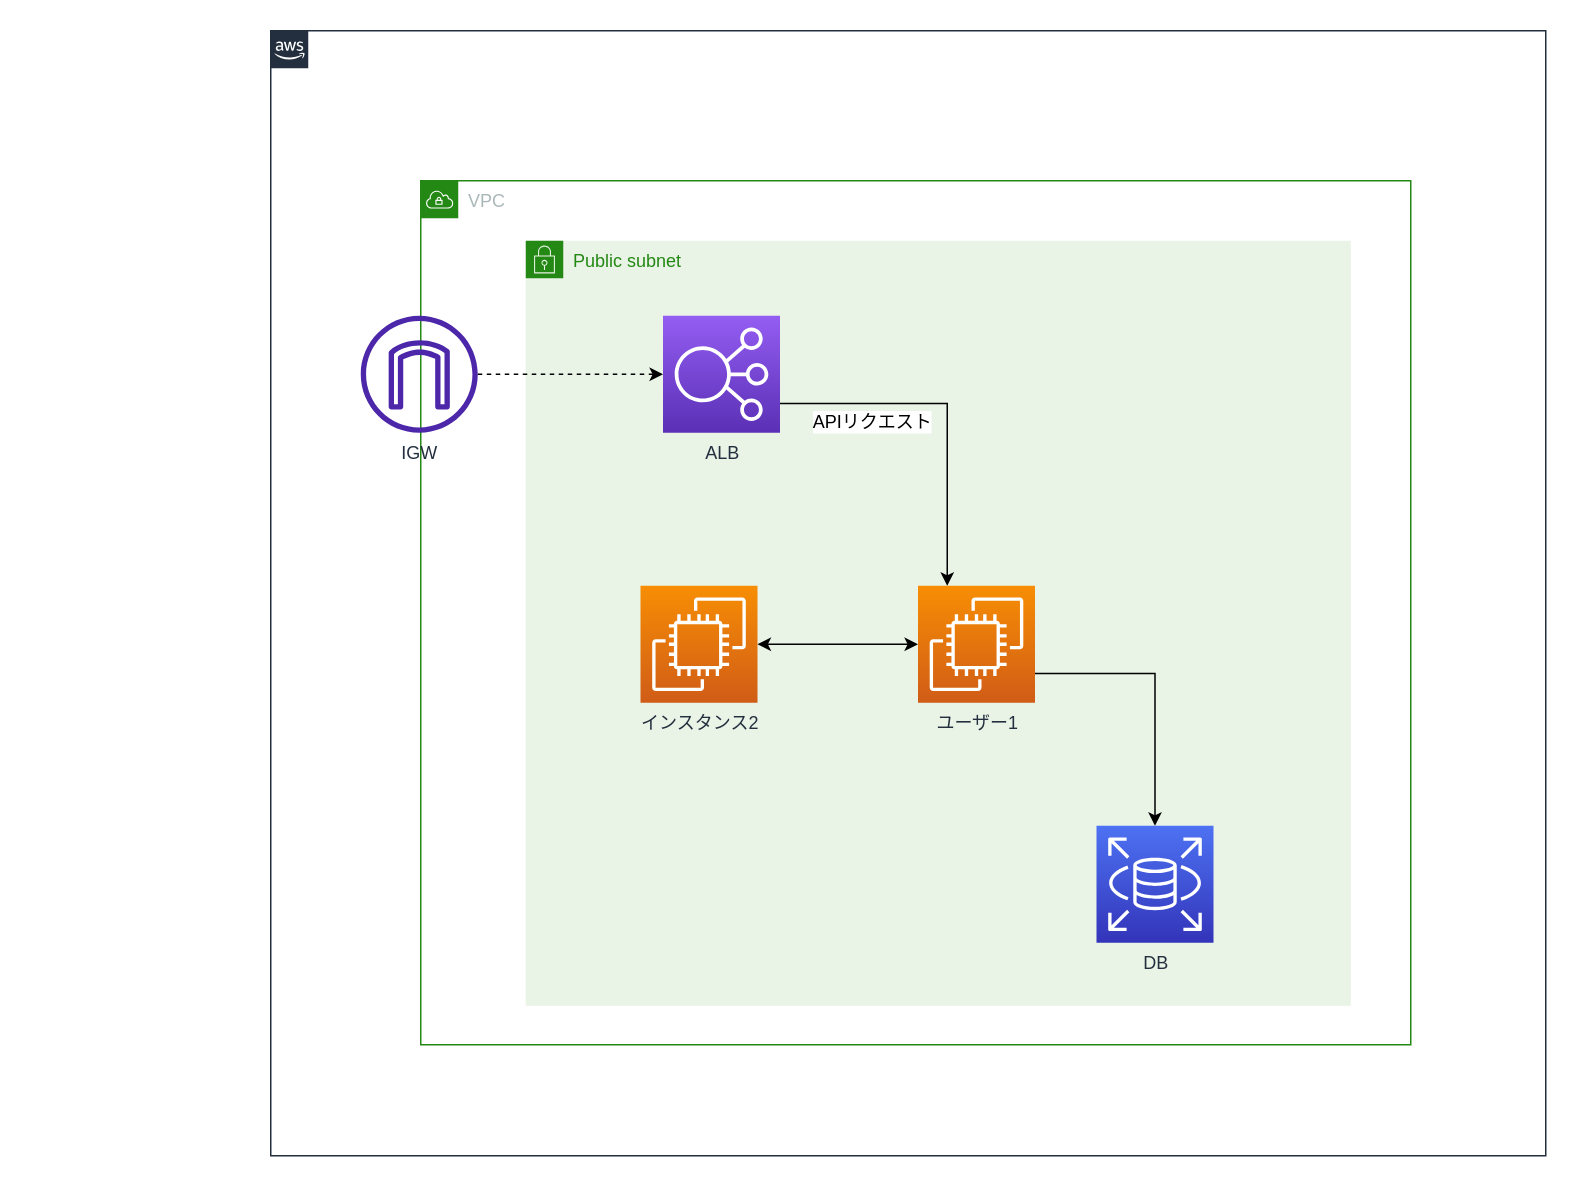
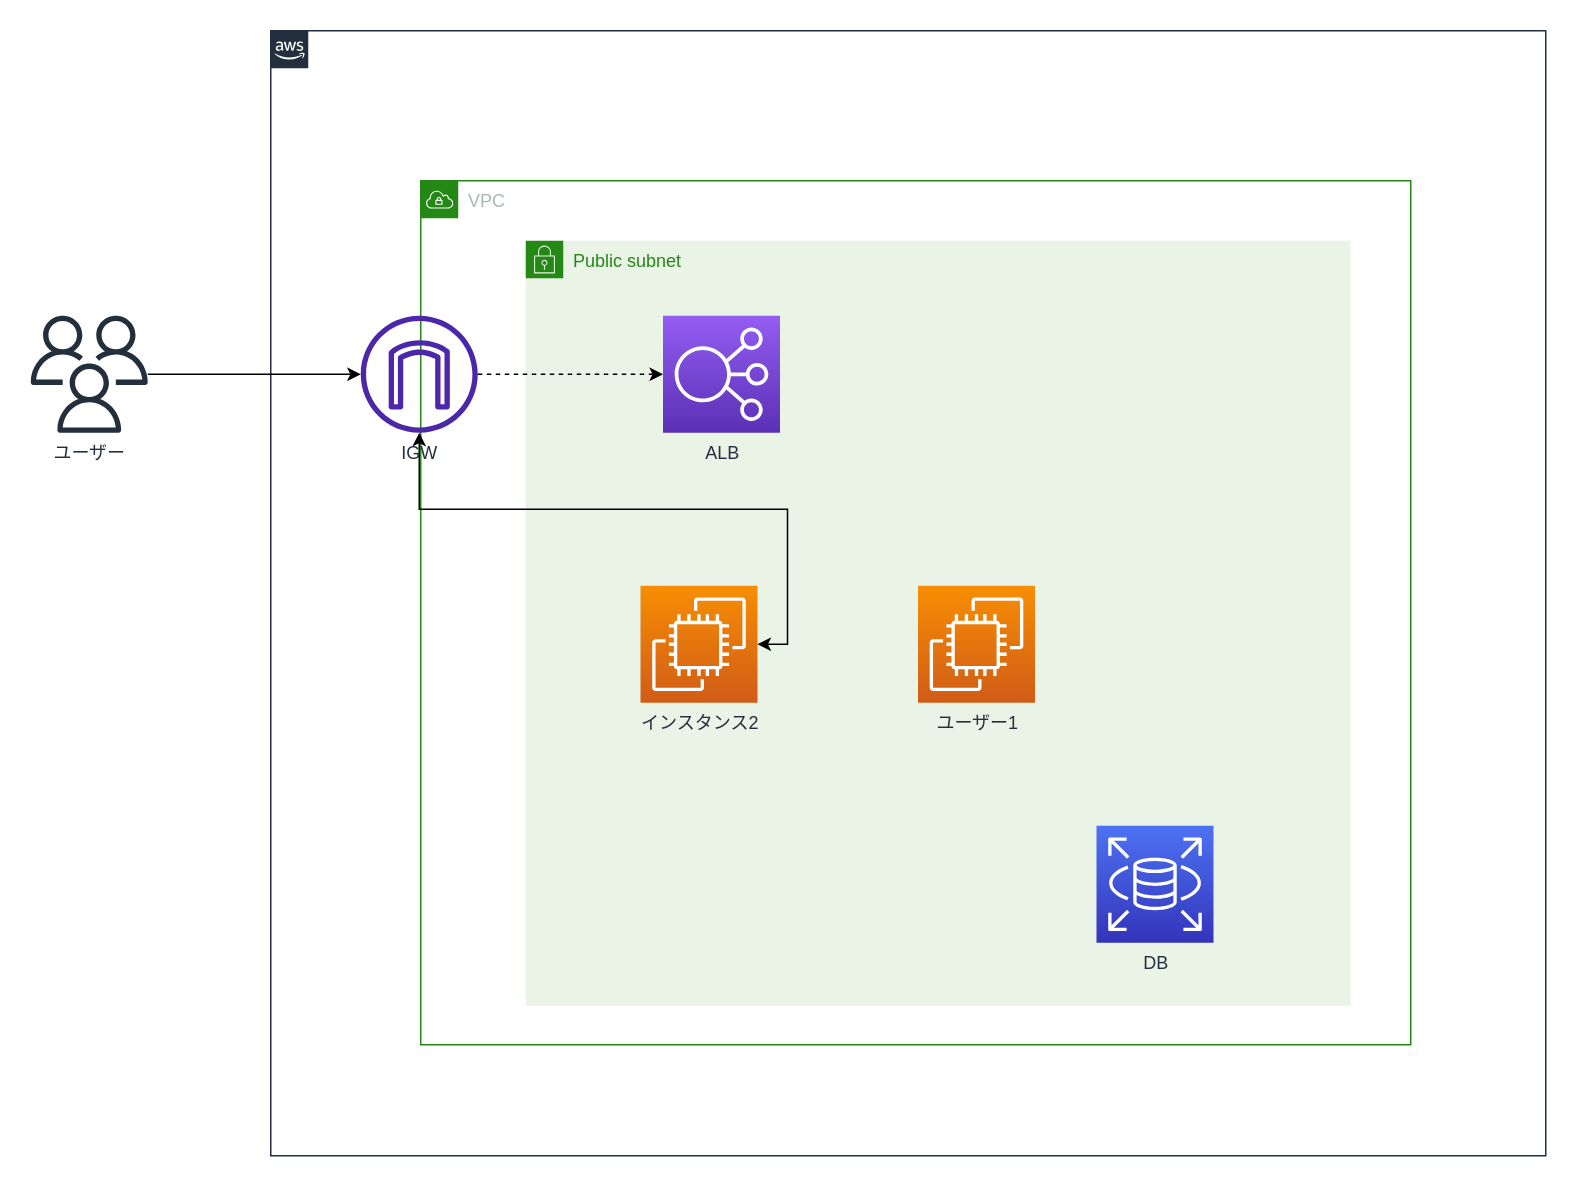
  <mxCell id="0" />
  <mxCell id="1" parent="0" />
  <mxCell id="2" value="" style="points=[[0,0],[0.25,0],[0.5,0],[0.75,0],[1,0],[1,0.25],[1,0.5],[1,0.75],[1,1],[0.75,1],[0.5,1],[0.25,1],[0,1],[0,0.75],[0,0.5],[0,0.25]];outlineConnect=0;gradientColor=none;html=1;whiteSpace=wrap;fontSize=12;fontStyle=0;container=1;pointerEvents=0;collapsible=0;recursiveResize=0;shape=mxgraph.aws4.group;grIcon=mxgraph.aws4.group_aws_cloud_alt;strokeColor=#232F3E;fillColor=none;verticalAlign=top;align=left;spacingLeft=30;fontColor=#232F3E;dashed=0;" vertex="1" parent="1"><mxGeometry x="180" y="20" width="850" height="750" as="geometry" /></mxCell>
  <mxCell id="3" value="VPC" style="points=[[0,0],[0.25,0],[0.5,0],[0.75,0],[1,0],[1,0.25],[1,0.5],[1,0.75],[1,1],[0.75,1],[0.5,1],[0.25,1],[0,1],[0,0.75],[0,0.5],[0,0.25]];outlineConnect=0;gradientColor=none;html=1;whiteSpace=wrap;fontSize=12;fontStyle=0;container=1;pointerEvents=0;collapsible=0;recursiveResize=0;shape=mxgraph.aws4.group;grIcon=mxgraph.aws4.group_vpc;strokeColor=#248814;fillColor=none;verticalAlign=top;align=left;spacingLeft=30;fontColor=#AAB7B8;dashed=0;" vertex="1" parent="2"><mxGeometry x="100" y="100" width="660" height="576" as="geometry" /></mxCell>
  <mxCell id="4" value="Public subnet" style="points=[[0,0],[0.25,0],[0.5,0],[0.75,0],[1,0],[1,0.25],[1,0.5],[1,0.75],[1,1],[0.75,1],[0.5,1],[0.25,1],[0,1],[0,0.75],[0,0.5],[0,0.25]];outlineConnect=0;gradientColor=none;html=1;whiteSpace=wrap;fontSize=12;fontStyle=0;container=1;pointerEvents=0;collapsible=0;recursiveResize=0;shape=mxgraph.aws4.group;grIcon=mxgraph.aws4.group_security_group;grStroke=0;strokeColor=#248814;fillColor=#E9F3E6;verticalAlign=top;align=left;spacingLeft=30;fontColor=#248814;dashed=0;" vertex="1" parent="3"><mxGeometry x="70" y="40" width="550" height="510" as="geometry" /></mxCell>
- <mxCell id="5" style="edgeStyle=orthogonalEdgeStyle;rounded=0;orthogonalLoop=1;jettySize=auto;html=1;exitX=1;exitY=0.75;exitDx=0;exitDy=0;exitPerimeter=0;entryX=0.25;entryY=0;entryDx=0;entryDy=0;entryPerimeter=0;" edge="1" parent="4" source="7" target="9"><mxGeometry relative="1" as="geometry" /></mxCell>
- <mxCell id="6" value="APIリクエスト" style="edgeLabel;html=1;align=center;verticalAlign=middle;resizable=0;points=[];fontSize=12;" connectable="0" vertex="1" parent="5"><mxGeometry x="0.398" y="-1" relative="1" as="geometry"><mxPoint x="-50" y="-40" as="offset" /></mxGeometry></mxCell>
  <mxCell id="7" value="ALB" style="sketch=0;points=[[0,0,0],[0.25,0,0],[0.5,0,0],[0.75,0,0],[1,0,0],[0,1,0],[0.25,1,0],[0.5,1,0],[0.75,1,0],[1,1,0],[0,0.25,0],[0,0.5,0],[0,0.75,0],[1,0.25,0],[1,0.5,0],[1,0.75,0]];outlineConnect=0;fontColor=#232F3E;gradientColor=#945DF2;gradientDirection=north;fillColor=#5A30B5;strokeColor=#ffffff;dashed=0;verticalLabelPosition=bottom;verticalAlign=top;align=center;html=1;fontSize=12;fontStyle=0;aspect=fixed;shape=mxgraph.aws4.resourceIcon;resIcon=mxgraph.aws4.elastic_load_balancing;" vertex="1" parent="4"><mxGeometry x="91.5" y="50" width="78" height="78" as="geometry" /></mxCell>
- <mxCell id="8" style="edgeStyle=orthogonalEdgeStyle;rounded=0;orthogonalLoop=1;jettySize=auto;html=1;exitX=1;exitY=0.75;exitDx=0;exitDy=0;exitPerimeter=0;entryX=0.5;entryY=0;entryDx=0;entryDy=0;entryPerimeter=0;" edge="1" parent="4" source="9" target="10"><mxGeometry relative="1" as="geometry" /></mxCell>
  <mxCell id="9" value="&#09;ユーザー1" style="sketch=0;points=[[0,0,0],[0.25,0,0],[0.5,0,0],[0.75,0,0],[1,0,0],[0,1,0],[0.25,1,0],[0.5,1,0],[0.75,1,0],[1,1,0],[0,0.25,0],[0,0.5,0],[0,0.75,0],[1,0.25,0],[1,0.5,0],[1,0.75,0]];outlineConnect=0;fontColor=#232F3E;gradientColor=#F78E04;gradientDirection=north;fillColor=#D05C17;strokeColor=#ffffff;dashed=0;verticalLabelPosition=bottom;verticalAlign=top;align=center;html=1;fontSize=12;fontStyle=0;aspect=fixed;shape=mxgraph.aws4.resourceIcon;resIcon=mxgraph.aws4.ec2;" vertex="1" parent="4"><mxGeometry x="261.5" y="230" width="78" height="78" as="geometry" /></mxCell>
  <mxCell id="10" value="DB" style="sketch=0;points=[[0,0,0],[0.25,0,0],[0.5,0,0],[0.75,0,0],[1,0,0],[0,1,0],[0.25,1,0],[0.5,1,0],[0.75,1,0],[1,1,0],[0,0.25,0],[0,0.5,0],[0,0.75,0],[1,0.25,0],[1,0.5,0],[1,0.75,0]];outlineConnect=0;fontColor=#232F3E;gradientColor=#4D72F3;gradientDirection=north;fillColor=#3334B9;strokeColor=#ffffff;dashed=0;verticalLabelPosition=bottom;verticalAlign=top;align=center;html=1;fontSize=12;fontStyle=0;aspect=fixed;shape=mxgraph.aws4.resourceIcon;resIcon=mxgraph.aws4.rds;" vertex="1" parent="4"><mxGeometry x="380.5" y="390" width="78" height="78" as="geometry" /></mxCell>
- <mxCell id="11" style="edgeStyle=orthogonalEdgeStyle;rounded=0;orthogonalLoop=1;jettySize=auto;html=1;exitX=1;exitY=0.5;exitDx=0;exitDy=0;exitPerimeter=0;entryX=0;entryY=0.5;entryDx=0;entryDy=0;entryPerimeter=0;startArrow=classic;startFill=1;" edge="1" parent="4" source="12" target="9"><mxGeometry relative="1" as="geometry" /></mxCell>
+ <mxCell id="11" style="edgeStyle=orthogonalEdgeStyle;rounded=0;orthogonalLoop=1;jettySize=auto;html=1;exitX=1;exitY=0.5;exitDx=0;exitDy=0;exitPerimeter=0;startArrow=classic;startFill=1;" edge="1" parent="4" source="12" target="13"><mxGeometry relative="1" as="geometry" /></mxCell>
  <mxCell id="12" value="&#09;インスタンス2" style="sketch=0;points=[[0,0,0],[0.25,0,0],[0.5,0,0],[0.75,0,0],[1,0,0],[0,1,0],[0.25,1,0],[0.5,1,0],[0.75,1,0],[1,1,0],[0,0.25,0],[0,0.5,0],[0,0.75,0],[1,0.25,0],[1,0.5,0],[1,0.75,0]];outlineConnect=0;fontColor=#232F3E;gradientColor=#F78E04;gradientDirection=north;fillColor=#D05C17;strokeColor=#ffffff;dashed=0;verticalLabelPosition=bottom;verticalAlign=top;align=center;html=1;fontSize=12;fontStyle=0;aspect=fixed;shape=mxgraph.aws4.resourceIcon;resIcon=mxgraph.aws4.ec2;" vertex="1" parent="4"><mxGeometry x="76.5" y="230" width="78" height="78" as="geometry" /></mxCell>
  <mxCell id="13" value="&lt;div style=&quot;border-color: var(--border-color);&quot;&gt;IGW&lt;/div&gt;&lt;div style=&quot;border-color: var(--border-color);&quot;&gt;&lt;br style=&quot;border-color: var(--border-color);&quot;&gt;&lt;/div&gt;" style="sketch=0;outlineConnect=0;fontColor=#232F3E;gradientColor=none;fillColor=#4D27AA;strokeColor=none;dashed=0;verticalLabelPosition=bottom;verticalAlign=top;align=center;html=1;fontSize=12;fontStyle=0;aspect=fixed;pointerEvents=1;shape=mxgraph.aws4.internet_gateway;" vertex="1" parent="2"><mxGeometry x="60" y="190" width="78" height="78" as="geometry" /></mxCell>
+ <mxCell id="14" value="ユーザー" style="sketch=0;outlineConnect=0;fontColor=#232F3E;gradientColor=none;fillColor=#232F3D;strokeColor=none;dashed=0;verticalLabelPosition=bottom;verticalAlign=top;align=center;html=1;fontSize=12;fontStyle=0;aspect=fixed;pointerEvents=1;shape=mxgraph.aws4.users;" vertex="1" parent="2"><mxGeometry x="-160" y="190" width="78" height="78" as="geometry" /></mxCell>
  <mxCell id="15" style="edgeStyle=orthogonalEdgeStyle;rounded=0;orthogonalLoop=1;jettySize=auto;html=1;entryX=0;entryY=0.5;entryDx=0;entryDy=0;entryPerimeter=0;dashed=1;" edge="1" parent="2" source="13" target="7"><mxGeometry relative="1" as="geometry" /></mxCell>
+ <mxCell id="16" value="" style="edgeStyle=orthogonalEdgeStyle;rounded=0;orthogonalLoop=1;jettySize=auto;html=1;entryX=0;entryY=0.5;entryDx=0;entryDy=0;entryPerimeter=0;" edge="1" parent="2" source="14" target="13"><mxGeometry relative="1" as="geometry"><mxPoint x="-82" y="249" as="sourcePoint" /><mxPoint x="262" y="249" as="targetPoint" /></mxGeometry></mxCell>
